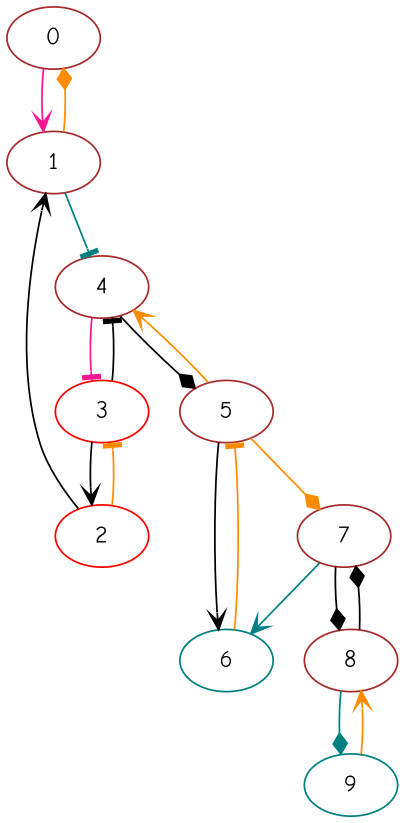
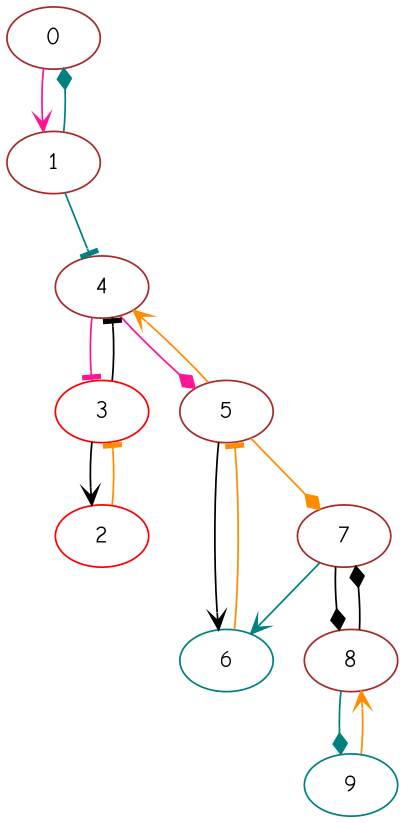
  digraph {
    fontname="Comic Neue"
    node [color=brown fontname="Comic Neue"]
    edge [arrowhead=vee color=black fontname="Comic Neue"]
    0
    1
    4
    2 [color=red]
    3 [color=red]
    5
    6 [color=teal]
    7
    8
    9 [color=teal]
    0 -> 1 [color=deeppink]
-   1 -> 0 [arrowhead=diamond color=darkorange]
+   1 -> 0 [arrowhead=diamond color=teal]
    1 -> 4 [arrowhead=tee color=teal]
    4 -> 3 [arrowhead=tee color=deeppink]
-   4 -> 5 [arrowhead=diamond]
-   2 -> 1
+   4 -> 5 [arrowhead=diamond color=deeppink]
    2 -> 3 [arrowhead=tee color=darkorange]
    3 -> 4 [arrowhead=tee]
    3 -> 2
    5 -> 4 [color=darkorange]
    5 -> 6
    5 -> 7 [arrowhead=diamond color=darkorange]
    6 -> 5 [arrowhead=tee color=darkorange]
    7 -> 6 [color=teal]
    7 -> 8 [arrowhead=diamond]
    8 -> 7 [arrowhead=diamond]
    8 -> 9 [arrowhead=diamond color=teal]
    9 -> 8 [color=darkorange]
  }
